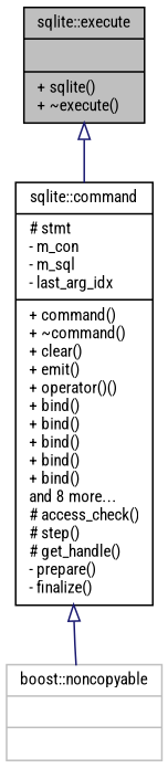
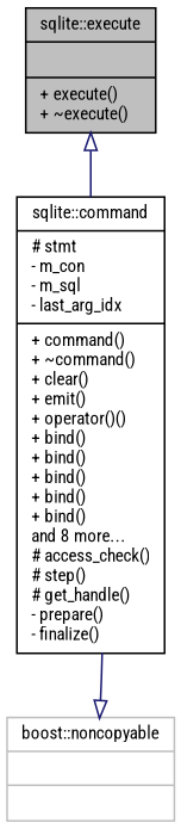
  digraph {
    fontname="Roboto Condensed"
    node [color=black fontname="Roboto Condensed" fontsize=10 shape=record]
    edge [arrowtail=onormal color=midnightblue dir=back fontname="Roboto Condensed" fontsize=10 labelfontname=Helvetica labelfontsize=10 style=solid]
-   n1 [fillcolor=grey75 fontcolor=black height=0.2 label="{sqlite::execute\n||+ sqlite()\l+ ~execute()\l}" style=filled width=0.4]
+   n1 [fillcolor=grey75 fontcolor=black height=0.2 label="{sqlite::execute\n||+ execute()\l+ ~execute()\l}" style=filled width=0.4]
    n2 [height=0.2 label="{sqlite::command\n|# stmt\l- m_con\l- m_sql\l- last_arg_idx\l|+ command()\l+ ~command()\l+ clear()\l+ emit()\l+ operator()()\l+ bind()\l+ bind()\l+ bind()\l+ bind()\l+ bind()\land 8 more...\l# access_check()\l# step()\l# get_handle()\l- prepare()\l- finalize()\l}" width=0.4]
    n3 [color=grey75 height=0.2 label="{boost::noncopyable\n||}" width=0.4]
    n1 -> n2
-   n2 -> n3
+   n3 -> n2
  }
